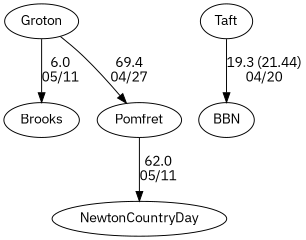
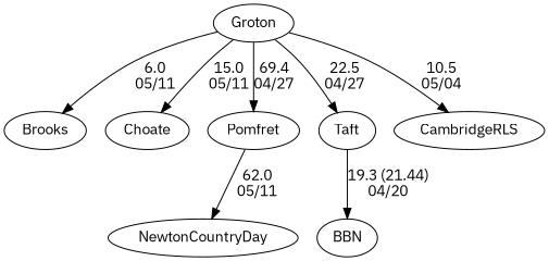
  digraph {
    fontname="IBM Plex Sans"
    node [fontname="IBM Plex Sans"]
    edge [fontname="IBM Plex Sans" random=random]
    Groton
    Brooks
+   Choate
    Pomfret
    Taft
+   CambridgeRLS
    NewtonCountryDay
    BBN
    Groton -> Brooks [label="6.0\n05/11" weight=94]
+   Groton -> Choate [label="15.0\n05/11" weight=85]
    Groton -> Pomfret [label="69.4\n04/27" weight=31]
+   Groton -> Taft [label="22.5\n04/27" weight=78]
+   Groton -> CambridgeRLS [label="10.5\n05/04" weight=90]
    Pomfret -> NewtonCountryDay [label="62.0\n05/11" weight=38]
    Taft -> BBN [label="19.3 (21.44)\n04/20" weight=81]
  }
